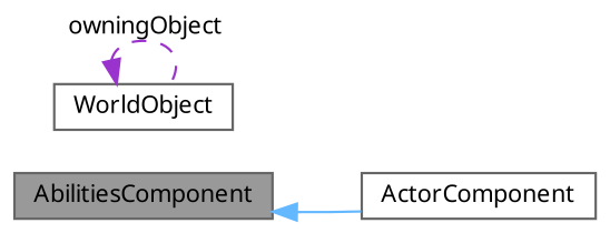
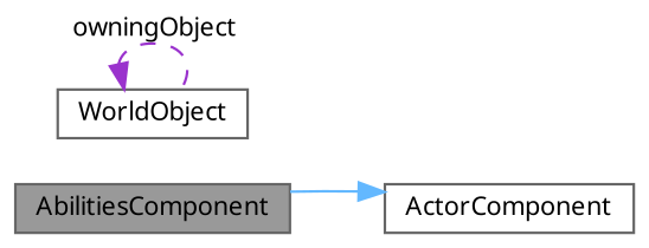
  digraph {
    fontname="Noto Sans"
    rankdir=LR
    node [color=gray40 fillcolor=white fontname="Noto Sans" fontsize=10 shape=box style=filled]
    edge [dir=back fontname="Noto Sans" fontsize=10 labelfontname=Helvetica labelfontsize=10]
    n1 [fillcolor=grey60 fontcolor=black height=0.2 label=AbilitiesComponent width=0.4]
    n2 [height=0.2 label=ActorComponent width=0.4]
    n3 [height=0.2 label=WorldObject width=0.4]
-   n1 -> n2 [color=steelblue1 style=solid]
+   n2 -> n1 [color=steelblue1 style=solid]
    n3 -> n3 [color=darkorchid3 label=" owningObject" style=dashed]
  }
